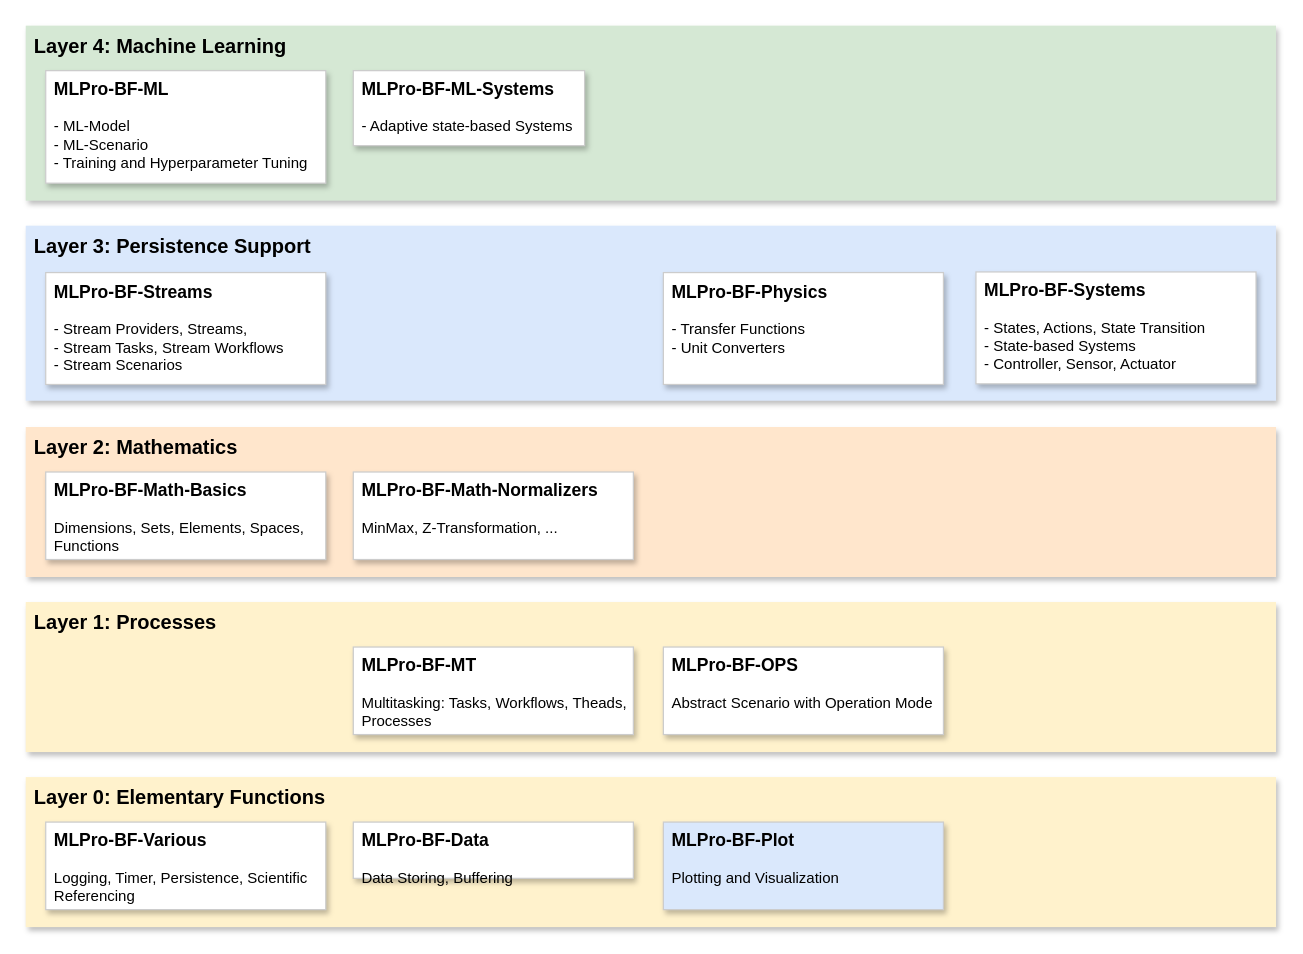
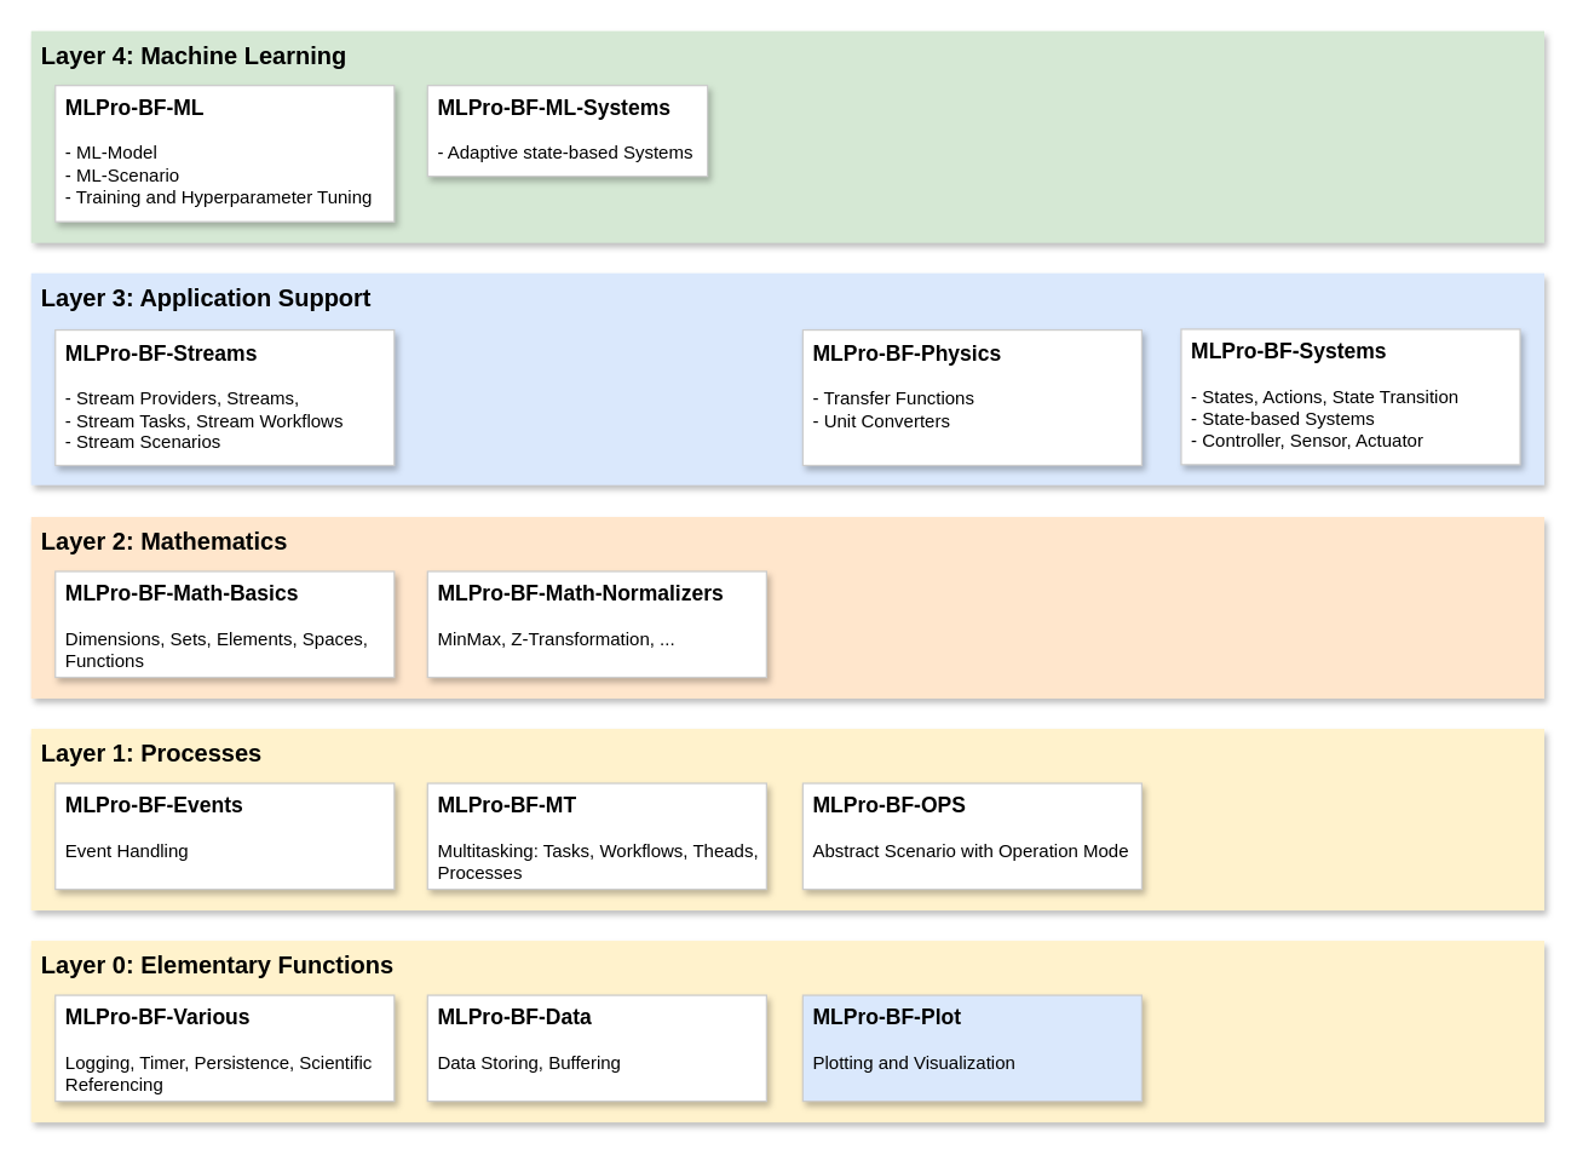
  <mxCell id="0" />
  <mxCell id="1" parent="0" />
  <mxCell id="2" value="Layer 4: Machine Learning" style="rounded=0;whiteSpace=wrap;html=1;shadow=1;glass=0;fontSize=16;align=left;labelPosition=center;verticalLabelPosition=middle;verticalAlign=top;spacingLeft=5;spacingRight=5;fontStyle=1;fillColor=#d5e8d4;strokeColor=none;strokeWidth=2;gradientColor=none;" parent="1" vertex="1"><mxGeometry x="20" y="20" width="1000" height="140" as="geometry" /></mxCell>
  <mxCell id="3" value="Layer 0: Elementary Functions" style="rounded=0;whiteSpace=wrap;html=1;shadow=1;glass=0;fontSize=16;align=left;labelPosition=center;verticalLabelPosition=middle;verticalAlign=top;spacingLeft=5;fontStyle=1;strokeColor=none;fillColor=#fff2cc;strokeWidth=1;fontFamily=Helvetica;gradientColor=none;" parent="1" vertex="1"><mxGeometry x="20" y="621" width="1000" height="120" as="geometry" /></mxCell>
- <mxCell id="4" value="Layer 3: Persistence Support" style="rounded=0;whiteSpace=wrap;html=1;shadow=1;glass=0;fontSize=16;align=left;labelPosition=center;verticalLabelPosition=middle;verticalAlign=top;spacingLeft=5;spacingRight=5;fontStyle=1;fillColor=#dae8fc;strokeColor=none;strokeWidth=2;gradientColor=none;" parent="1" vertex="1"><mxGeometry x="20" y="180" width="1000" height="140" as="geometry" /></mxCell>
+ <mxCell id="4" value="Layer 3: Application Support" style="rounded=0;whiteSpace=wrap;html=1;shadow=1;glass=0;fontSize=16;align=left;labelPosition=center;verticalLabelPosition=middle;verticalAlign=top;spacingLeft=5;spacingRight=5;fontStyle=1;fillColor=#dae8fc;strokeColor=none;strokeWidth=2;gradientColor=none;" parent="1" vertex="1"><mxGeometry x="20" y="180" width="1000" height="140" as="geometry" /></mxCell>
  <mxCell id="5" value="Layer 2: Mathematics" style="rounded=0;whiteSpace=wrap;html=1;shadow=1;glass=0;fontSize=16;align=left;labelPosition=center;verticalLabelPosition=middle;verticalAlign=top;spacingLeft=5;fontStyle=1;fillColor=#ffe6cc;strokeColor=none;strokeWidth=1;gradientColor=none;" parent="1" vertex="1"><mxGeometry x="20" y="341" width="1000" height="120" as="geometry" /></mxCell>
  <mxCell id="6" value="Layer 1: Processes" style="rounded=0;whiteSpace=wrap;html=1;shadow=1;glass=0;fontSize=16;align=left;labelPosition=center;verticalLabelPosition=middle;verticalAlign=top;spacingLeft=5;fontStyle=1;fillColor=#fff2cc;strokeColor=none;strokeWidth=1;gradientColor=none;" parent="1" vertex="1"><mxGeometry x="20" y="481" width="1000" height="120" as="geometry" /></mxCell>
  <mxCell id="7" value="&lt;font style=&quot;font-size: 14px;&quot;&gt;MLPro-BF-Various&lt;/font&gt;&lt;br&gt;&lt;span style=&quot;font-weight: normal;&quot;&gt;&lt;br&gt;Logging, Timer, Persistence, Scientific Referencing&lt;/span&gt;" style="rounded=0;whiteSpace=wrap;html=1;glass=0;shadow=1;align=left;verticalAlign=top;fontStyle=1;spacingLeft=5;strokeColor=#CCCCCC;" parent="1" vertex="1"><mxGeometry x="36" y="657" width="224" height="70" as="geometry" /></mxCell>
  <mxCell id="8" value="&lt;font style=&quot;font-size: 14px;&quot;&gt;MLPro-BF-Math-Basics&lt;br&gt;&lt;/font&gt;&lt;span style=&quot;font-weight: normal;&quot;&gt;&lt;br&gt;Dimensions, Sets, Elements, Spaces, Functions&lt;/span&gt;" style="rounded=0;whiteSpace=wrap;html=1;glass=0;shadow=1;align=left;verticalAlign=top;fontStyle=1;spacingLeft=5;strokeColor=#CCCCCC;" parent="1" vertex="1"><mxGeometry x="36" y="377" width="224" height="70" as="geometry" /></mxCell>
+ <mxCell id="9" value="&lt;font style=&quot;font-size: 14px;&quot;&gt;MLPro-BF-Events&lt;/font&gt;&lt;br&gt;&lt;br&gt;&lt;span style=&quot;font-weight: normal;&quot;&gt;Event Handling&lt;/span&gt;" style="rounded=0;whiteSpace=wrap;html=1;glass=0;shadow=1;align=left;verticalAlign=top;fontStyle=1;spacingLeft=5;strokeColor=#CCCCCC;" parent="1" vertex="1"><mxGeometry x="36" y="517" width="224" height="70" as="geometry" /></mxCell>
  <mxCell id="10" value="&lt;font style=&quot;font-size: 14px;&quot;&gt;MLPro-BF-MT &lt;/font&gt;&lt;br&gt;&lt;br&gt;&lt;span style=&quot;font-weight: normal;&quot;&gt;Multitasking: Tasks, Workflows, Theads, Processes&lt;/span&gt;" style="rounded=0;whiteSpace=wrap;html=1;glass=0;shadow=1;align=left;verticalAlign=top;fontStyle=1;spacingLeft=5;strokeColor=#CCCCCC;" parent="1" vertex="1"><mxGeometry x="282" y="517" width="224" height="70" as="geometry" /></mxCell>
  <mxCell id="11" value="&lt;font style=&quot;font-size: 14px;&quot;&gt;MLPro-BF-Streams&lt;/font&gt;&lt;br&gt;&lt;br&gt;&lt;span style=&quot;font-weight: normal;&quot;&gt;- Stream Providers, Streams,&lt;br&gt;- Stream Tasks, Stream Workflows&lt;br&gt;- Stream Scenarios&lt;br&gt;&lt;/span&gt;" style="rounded=0;whiteSpace=wrap;html=1;glass=0;shadow=1;align=left;verticalAlign=top;fontStyle=1;spacingLeft=5;strokeColor=#CCCCCC;" parent="1" vertex="1"><mxGeometry x="36" y="217.5" width="224" height="89.5" as="geometry" /></mxCell>
- <mxCell id="12" value="&lt;font style=&quot;font-size: 14px;&quot;&gt;MLPro-BF-Data&lt;/font&gt;&lt;br&gt;&lt;span style=&quot;font-weight: normal;&quot;&gt;&lt;br&gt;Data Storing, Buffering&lt;/span&gt;" style="rounded=0;whiteSpace=wrap;html=1;glass=0;shadow=1;align=left;verticalAlign=top;fontStyle=1;spacingLeft=5;strokeColor=#CCCCCC;" parent="1" vertex="1"><mxGeometry x="282" y="657" width="224" height="45" as="geometry" /></mxCell>
+ <mxCell id="12" value="&lt;font style=&quot;font-size: 14px;&quot;&gt;MLPro-BF-Data&lt;/font&gt;&lt;br&gt;&lt;span style=&quot;font-weight: normal;&quot;&gt;&lt;br&gt;Data Storing, Buffering&lt;/span&gt;" style="rounded=0;whiteSpace=wrap;html=1;glass=0;shadow=1;align=left;verticalAlign=top;fontStyle=1;spacingLeft=5;strokeColor=#CCCCCC;" parent="1" vertex="1"><mxGeometry x="282" y="657" width="224" height="70" as="geometry" /></mxCell>
  <mxCell id="13" value="&lt;font style=&quot;font-size: 14px;&quot;&gt;MLPro-BF-Plot&lt;/font&gt;&lt;br&gt;&lt;span style=&quot;font-weight: normal;&quot;&gt;&lt;br&gt;Plotting and Visualization&lt;/span&gt;" style="rounded=0;whiteSpace=wrap;html=1;glass=0;shadow=1;align=left;verticalAlign=top;fontStyle=1;spacingLeft=5;strokeColor=#CCCCCC;fillColor=#dae8fc;" parent="1" vertex="1"><mxGeometry x="530" y="657" width="224" height="70" as="geometry" /></mxCell>
  <mxCell id="14" value="&lt;span style=&quot;font-size: 14px;&quot;&gt;MLPro-BF-OPS&lt;br&gt;&lt;/span&gt;&lt;br&gt;&lt;span style=&quot;font-weight: 400;&quot;&gt;Abstract Scenario with Operation Mode&lt;/span&gt;" style="rounded=0;whiteSpace=wrap;html=1;glass=0;shadow=1;align=left;verticalAlign=top;fontStyle=1;spacingLeft=5;strokeColor=#CCCCCC;" parent="1" vertex="1"><mxGeometry x="530" y="517" width="224" height="70" as="geometry" /></mxCell>
  <mxCell id="15" value="&lt;font style=&quot;font-size: 14px;&quot;&gt;MLPro-BF-Systems&lt;br&gt;&lt;/font&gt;&lt;span style=&quot;font-weight: normal;&quot;&gt;&lt;br&gt;- States, Actions, State Transition&lt;br&gt;- State-based Systems&lt;br&gt;- Controller, Sensor, Actuator&lt;br&gt;&lt;/span&gt;" style="rounded=0;whiteSpace=wrap;html=1;glass=0;shadow=1;align=left;verticalAlign=top;fontStyle=1;spacingLeft=5;strokeColor=#CCCCCC;" parent="1" vertex="1"><mxGeometry x="780" y="217" width="224" height="89.5" as="geometry" /></mxCell>
  <mxCell id="16" value="&lt;font style=&quot;font-size: 14px;&quot;&gt;MLPro-BF-ML&lt;/font&gt;&lt;span style=&quot;background-color: initial; font-weight: normal;&quot;&gt;&lt;br&gt;&lt;/span&gt;&lt;span style=&quot;background-color: initial; font-weight: normal;&quot;&gt;&lt;br&gt;&lt;/span&gt;&lt;span style=&quot;background-color: initial; font-weight: normal;&quot;&gt;- ML-Model&lt;/span&gt;&lt;span style=&quot;background-color: initial; font-weight: normal;&quot;&gt;&lt;br&gt;&lt;/span&gt;&lt;span style=&quot;background-color: initial; font-weight: normal;&quot;&gt;- ML-Scenario&lt;/span&gt;&lt;span style=&quot;background-color: initial; font-weight: normal;&quot;&gt;&lt;br&gt;&lt;/span&gt;&lt;span style=&quot;background-color: initial; font-weight: normal;&quot;&gt;- Training and Hyperparameter Tuning&lt;/span&gt;&lt;span style=&quot;background-color: initial; font-weight: normal;&quot;&gt;&lt;br&gt;&lt;/span&gt;&lt;blockquote style=&quot;margin: 0 0 0 40px; border: none; padding: 0px;&quot;&gt;&lt;/blockquote&gt;&lt;blockquote style=&quot;margin: 0 0 0 40px; border: none; padding: 0px;&quot;&gt;&lt;/blockquote&gt;" style="rounded=0;whiteSpace=wrap;html=1;glass=0;shadow=1;align=left;verticalAlign=top;fontStyle=1;spacingLeft=5;strokeColor=#CCCCCC;" parent="1" vertex="1"><mxGeometry x="36" y="56" width="224" height="90" as="geometry" /></mxCell>
  <mxCell id="17" value="&lt;font style=&quot;font-size: 14px;&quot;&gt;MLPro-BF-Math-Normalizers&lt;br&gt;&lt;/font&gt;&lt;span style=&quot;font-weight: normal;&quot;&gt;&lt;br&gt;MinMax, Z-Transformation, ...&lt;/span&gt;" style="rounded=0;whiteSpace=wrap;html=1;glass=0;shadow=1;align=left;verticalAlign=top;fontStyle=1;spacingLeft=5;strokeColor=#CCCCCC;" parent="1" vertex="1"><mxGeometry x="282" y="377" width="224" height="70" as="geometry" /></mxCell>
  <mxCell id="18" value="&lt;font style=&quot;font-size: 14px;&quot;&gt;MLPro-BF-ML-Systems&lt;/font&gt;&lt;span style=&quot;background-color: initial; font-weight: normal;&quot;&gt;&lt;br&gt;&lt;/span&gt;&lt;span style=&quot;background-color: initial; font-weight: normal;&quot;&gt;&lt;br&gt;- Adaptive state-based Systems&lt;/span&gt;&lt;span style=&quot;background-color: initial; font-weight: normal;&quot;&gt;&lt;br&gt;&lt;/span&gt;&lt;blockquote style=&quot;margin: 0 0 0 40px; border: none; padding: 0px;&quot;&gt;&lt;/blockquote&gt;&lt;blockquote style=&quot;margin: 0 0 0 40px; border: none; padding: 0px;&quot;&gt;&lt;/blockquote&gt;" style="rounded=0;whiteSpace=wrap;html=1;glass=0;shadow=1;align=left;verticalAlign=top;fontStyle=1;spacingLeft=5;strokeColor=#CCCCCC;" parent="1" vertex="1"><mxGeometry x="282" y="56" width="185" height="60" as="geometry" /></mxCell>
  <mxCell id="19" value="&lt;span style=&quot;font-size: 14px;&quot;&gt;MLPro-BF-Physics&lt;br&gt;&lt;/span&gt;&lt;br&gt;&lt;span style=&quot;font-weight: normal;&quot;&gt;- Transfer Functions&lt;/span&gt;&lt;br&gt;&lt;span style=&quot;font-weight: normal;&quot;&gt;- Unit Converters&lt;/span&gt;" style="rounded=0;whiteSpace=wrap;html=1;glass=0;shadow=1;align=left;verticalAlign=top;fontStyle=1;spacingLeft=5;strokeColor=#CCCCCC;" parent="1" vertex="1"><mxGeometry x="530" y="217.5" width="224" height="89.5" as="geometry" /></mxCell>
